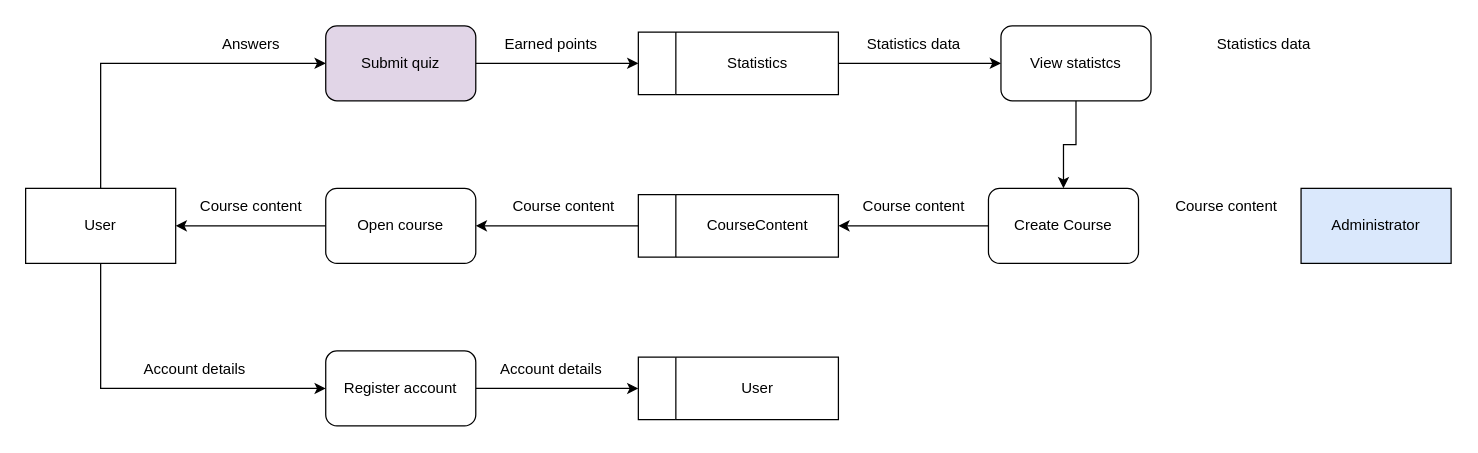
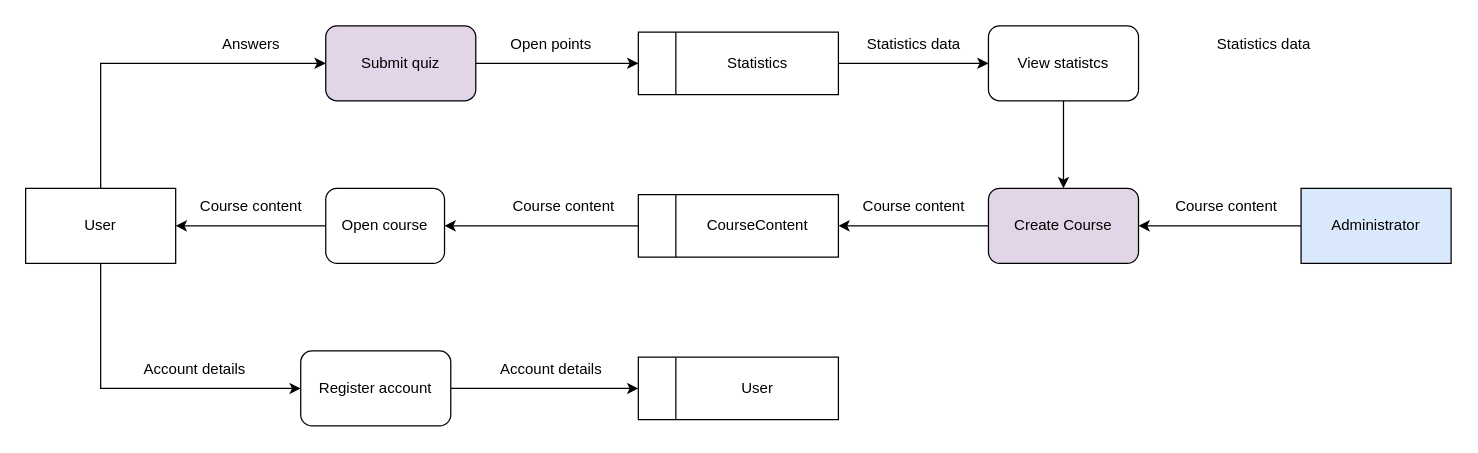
  <mxCell id="0" />
  <mxCell id="1" parent="0" />
  <mxCell id="2" style="edgeStyle=orthogonalEdgeStyle;rounded=0;orthogonalLoop=1;jettySize=auto;html=1;entryX=1;entryY=0.5;entryDx=0;entryDy=0;" edge="1" parent="1" source="3" target="9"><mxGeometry relative="1" as="geometry" /></mxCell>
  <mxCell id="3" value="" style="swimlane;horizontal=0;whiteSpace=wrap;html=1;startSize=30;" vertex="1" parent="1"><mxGeometry x="510" y="155" width="160" height="50" as="geometry" /></mxCell>
  <mxCell id="4" value="CourseContent" style="text;html=1;align=center;verticalAlign=middle;resizable=0;points=[];autosize=1;strokeColor=none;fillColor=none;" vertex="1" parent="3"><mxGeometry x="45" y="10" width="100" height="30" as="geometry" /></mxCell>
  <mxCell id="5" style="edgeStyle=orthogonalEdgeStyle;rounded=0;orthogonalLoop=1;jettySize=auto;html=1;entryX=0;entryY=0.5;entryDx=0;entryDy=0;" edge="1" parent="1" source="7" target="13"><mxGeometry relative="1" as="geometry"><Array as="points"><mxPoint x="80" y="50" /></Array></mxGeometry></mxCell>
  <mxCell id="6" style="edgeStyle=orthogonalEdgeStyle;rounded=0;orthogonalLoop=1;jettySize=auto;html=1;entryX=0;entryY=0.5;entryDx=0;entryDy=0;" edge="1" parent="1" source="7" target="20"><mxGeometry relative="1" as="geometry"><Array as="points"><mxPoint x="80" y="310" /></Array></mxGeometry></mxCell>
  <mxCell id="7" value="User" style="rounded=0;whiteSpace=wrap;html=1;" vertex="1" parent="1"><mxGeometry x="20" y="150" width="120" height="60" as="geometry" /></mxCell>
  <mxCell id="8" style="edgeStyle=orthogonalEdgeStyle;rounded=0;orthogonalLoop=1;jettySize=auto;html=1;entryX=1;entryY=0.5;entryDx=0;entryDy=0;" edge="1" parent="1" source="9" target="7"><mxGeometry relative="1" as="geometry" /></mxCell>
- <mxCell id="9" value="Open course" style="rounded=1;whiteSpace=wrap;html=1;" vertex="1" parent="1"><mxGeometry x="260" y="150" width="120" height="60" as="geometry" /></mxCell>
+ <mxCell id="9" value="Open course" style="rounded=1;whiteSpace=wrap;html=1;" vertex="1" parent="1"><mxGeometry x="260" y="150" width="95" height="60" as="geometry" /></mxCell>
  <mxCell id="10" value="Course content" style="text;html=1;align=center;verticalAlign=middle;resizable=0;points=[];autosize=1;strokeColor=none;fillColor=none;" vertex="1" parent="1"><mxGeometry x="150" y="150" width="100" height="30" as="geometry" /></mxCell>
  <mxCell id="11" value="Course content" style="text;html=1;align=center;verticalAlign=middle;resizable=0;points=[];autosize=1;strokeColor=none;fillColor=none;" vertex="1" parent="1"><mxGeometry x="400" y="150" width="100" height="30" as="geometry" /></mxCell>
  <mxCell id="12" style="edgeStyle=orthogonalEdgeStyle;rounded=0;orthogonalLoop=1;jettySize=auto;html=1;entryX=0;entryY=0.5;entryDx=0;entryDy=0;" edge="1" parent="1" source="13" target="15"><mxGeometry relative="1" as="geometry" /></mxCell>
  <mxCell id="13" value="Submit quiz" style="rounded=1;whiteSpace=wrap;html=1;fillColor=#e1d5e7;" vertex="1" parent="1"><mxGeometry x="260" y="20" width="120" height="60" as="geometry" /></mxCell>
  <mxCell id="14" style="edgeStyle=orthogonalEdgeStyle;rounded=0;orthogonalLoop=1;jettySize=auto;html=1;entryX=0;entryY=0.5;entryDx=0;entryDy=0;" edge="1" parent="1" source="15" target="32"><mxGeometry relative="1" as="geometry" /></mxCell>
  <mxCell id="15" value="" style="swimlane;horizontal=0;whiteSpace=wrap;html=1;startSize=30;" vertex="1" parent="1"><mxGeometry x="510" y="25" width="160" height="50" as="geometry" /></mxCell>
  <mxCell id="16" value="Statistics" style="text;html=1;align=center;verticalAlign=middle;resizable=0;points=[];autosize=1;strokeColor=none;fillColor=none;" vertex="1" parent="15"><mxGeometry x="60" y="10" width="70" height="30" as="geometry" /></mxCell>
  <mxCell id="17" value="Answers" style="text;html=1;align=center;verticalAlign=middle;resizable=0;points=[];autosize=1;strokeColor=none;fillColor=none;" vertex="1" parent="1"><mxGeometry x="165" y="20" width="70" height="30" as="geometry" /></mxCell>
- <mxCell id="18" value="Earned points" style="text;html=1;align=center;verticalAlign=middle;resizable=0;points=[];autosize=1;strokeColor=none;fillColor=none;" vertex="1" parent="1"><mxGeometry x="390" y="20" width="100" height="30" as="geometry" /></mxCell>
+ <mxCell id="18" value="Open points" style="text;html=1;align=center;verticalAlign=middle;resizable=0;points=[];autosize=1;strokeColor=none;fillColor=none;" vertex="1" parent="1"><mxGeometry x="390" y="20" width="100" height="30" as="geometry" /></mxCell>
  <mxCell id="19" style="edgeStyle=orthogonalEdgeStyle;rounded=0;orthogonalLoop=1;jettySize=auto;html=1;" edge="1" parent="1" source="20" target="21"><mxGeometry relative="1" as="geometry" /></mxCell>
- <mxCell id="20" value="Register account" style="rounded=1;whiteSpace=wrap;html=1;" vertex="1" parent="1"><mxGeometry x="260" y="280" width="120" height="60" as="geometry" /></mxCell>
+ <mxCell id="20" value="Register account" style="rounded=1;whiteSpace=wrap;html=1;" vertex="1" parent="1"><mxGeometry x="240" y="280" width="120" height="60" as="geometry" /></mxCell>
  <mxCell id="21" value="" style="swimlane;horizontal=0;whiteSpace=wrap;html=1;startSize=30;" vertex="1" parent="1"><mxGeometry x="510" y="285" width="160" height="50" as="geometry" /></mxCell>
  <mxCell id="22" value="User" style="text;html=1;align=center;verticalAlign=middle;resizable=0;points=[];autosize=1;strokeColor=none;fillColor=none;" vertex="1" parent="21"><mxGeometry x="70" y="10" width="50" height="30" as="geometry" /></mxCell>
  <mxCell id="23" value="Account details" style="text;html=1;align=center;verticalAlign=middle;resizable=0;points=[];autosize=1;strokeColor=none;fillColor=none;" vertex="1" parent="1"><mxGeometry x="105" y="280" width="100" height="30" as="geometry" /></mxCell>
  <mxCell id="24" value="Account details" style="text;html=1;align=center;verticalAlign=middle;resizable=0;points=[];autosize=1;strokeColor=none;fillColor=none;" vertex="1" parent="1"><mxGeometry x="390" y="280" width="100" height="30" as="geometry" /></mxCell>
+ <mxCell id="25" style="edgeStyle=orthogonalEdgeStyle;rounded=0;orthogonalLoop=1;jettySize=auto;html=1;entryX=1;entryY=0.5;entryDx=0;entryDy=0;" edge="1" parent="1" source="26" target="28"><mxGeometry relative="1" as="geometry" /></mxCell>
  <mxCell id="26" value="Administrator" style="rounded=0;whiteSpace=wrap;html=1;fillColor=#dae8fc;" vertex="1" parent="1"><mxGeometry x="1040" y="150" width="120" height="60" as="geometry" /></mxCell>
  <mxCell id="27" style="edgeStyle=orthogonalEdgeStyle;rounded=0;orthogonalLoop=1;jettySize=auto;html=1;entryX=1;entryY=0.5;entryDx=0;entryDy=0;" edge="1" parent="1" source="28" target="3"><mxGeometry relative="1" as="geometry" /></mxCell>
- <mxCell id="28" value="Create Course" style="rounded=1;whiteSpace=wrap;html=1;" vertex="1" parent="1"><mxGeometry x="790" y="150" width="120" height="60" as="geometry" /></mxCell>
+ <mxCell id="28" value="Create Course" style="rounded=1;whiteSpace=wrap;html=1;fillColor=#e1d5e7;" vertex="1" parent="1"><mxGeometry x="790" y="150" width="120" height="60" as="geometry" /></mxCell>
  <mxCell id="29" value="Course content" style="text;html=1;align=center;verticalAlign=middle;resizable=0;points=[];autosize=1;strokeColor=none;fillColor=none;" vertex="1" parent="1"><mxGeometry x="680" y="150" width="100" height="30" as="geometry" /></mxCell>
  <mxCell id="30" value="Course content" style="text;html=1;align=center;verticalAlign=middle;resizable=0;points=[];autosize=1;strokeColor=none;fillColor=none;" vertex="1" parent="1"><mxGeometry x="930" y="150" width="100" height="30" as="geometry" /></mxCell>
  <mxCell id="31" style="edgeStyle=orthogonalEdgeStyle;rounded=0;orthogonalLoop=1;jettySize=auto;html=1;" edge="1" parent="1" source="32" target="28"><mxGeometry relative="1" as="geometry" /></mxCell>
- <mxCell id="32" value="View statistcs" style="rounded=1;whiteSpace=wrap;html=1;" vertex="1" parent="1"><mxGeometry x="800" y="20" width="120" height="60" as="geometry" /></mxCell>
+ <mxCell id="32" value="View statistcs" style="rounded=1;whiteSpace=wrap;html=1;" vertex="1" parent="1"><mxGeometry x="790" y="20" width="120" height="60" as="geometry" /></mxCell>
  <mxCell id="33" value="Statistics data" style="text;html=1;align=center;verticalAlign=middle;resizable=0;points=[];autosize=1;strokeColor=none;fillColor=none;" vertex="1" parent="1"><mxGeometry x="680" y="20" width="100" height="30" as="geometry" /></mxCell>
  <mxCell id="34" value="Statistics data" style="text;html=1;align=center;verticalAlign=middle;resizable=0;points=[];autosize=1;strokeColor=none;fillColor=none;" vertex="1" parent="1"><mxGeometry x="960" y="20" width="100" height="30" as="geometry" /></mxCell>
